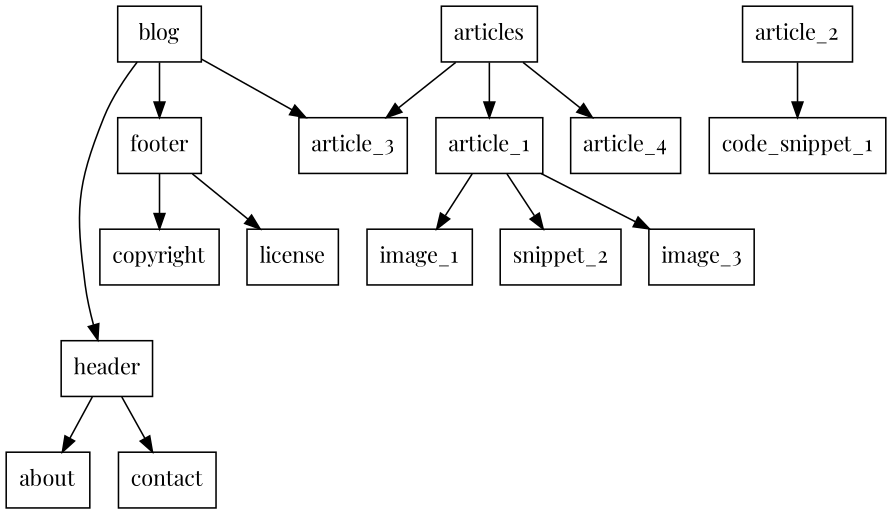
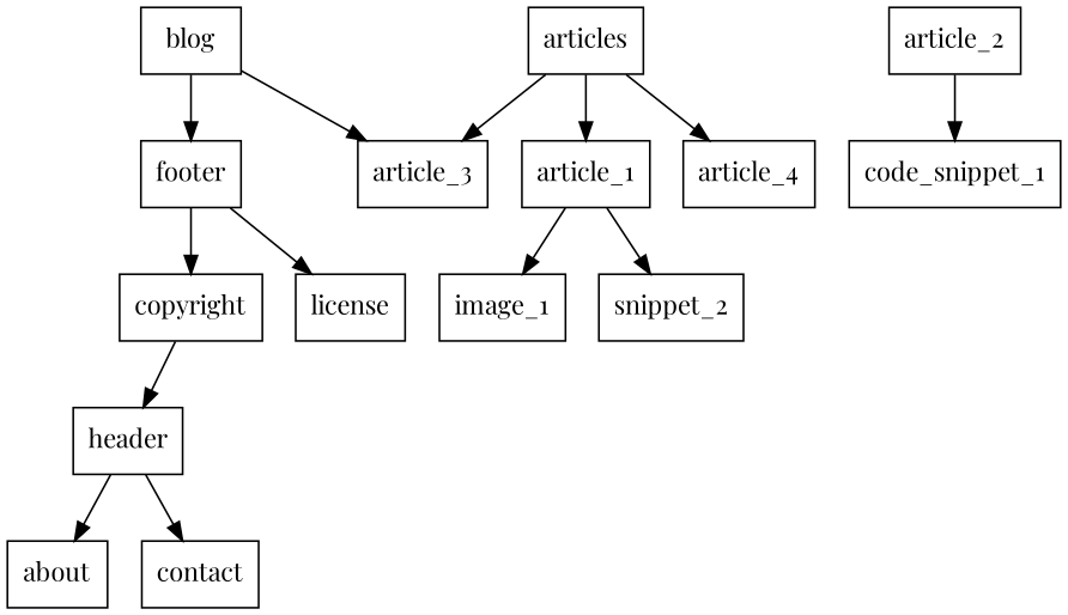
  digraph {
    fontname="Playfair Display"
    node [fontname="Playfair Display" shape=box]
    edge [fontname="Playfair Display"]
    blog
    header
    footer
    article_3
    about
    contact
    articles
    article_1
    article_4
    copyright
    license
    image_1
    n13 [label=snippet_2]
-   image_3
    article_2
    code_snippet_1
-   blog -> header
+   copyright -> header
    blog -> footer
    blog -> article_3
    header -> about
    header -> contact
    footer -> copyright
    footer -> license
    articles -> article_3
    articles -> article_1
    articles -> article_4
    article_1 -> image_1
    article_1 -> n13
-   article_1 -> image_3
    article_2 -> code_snippet_1
  }
